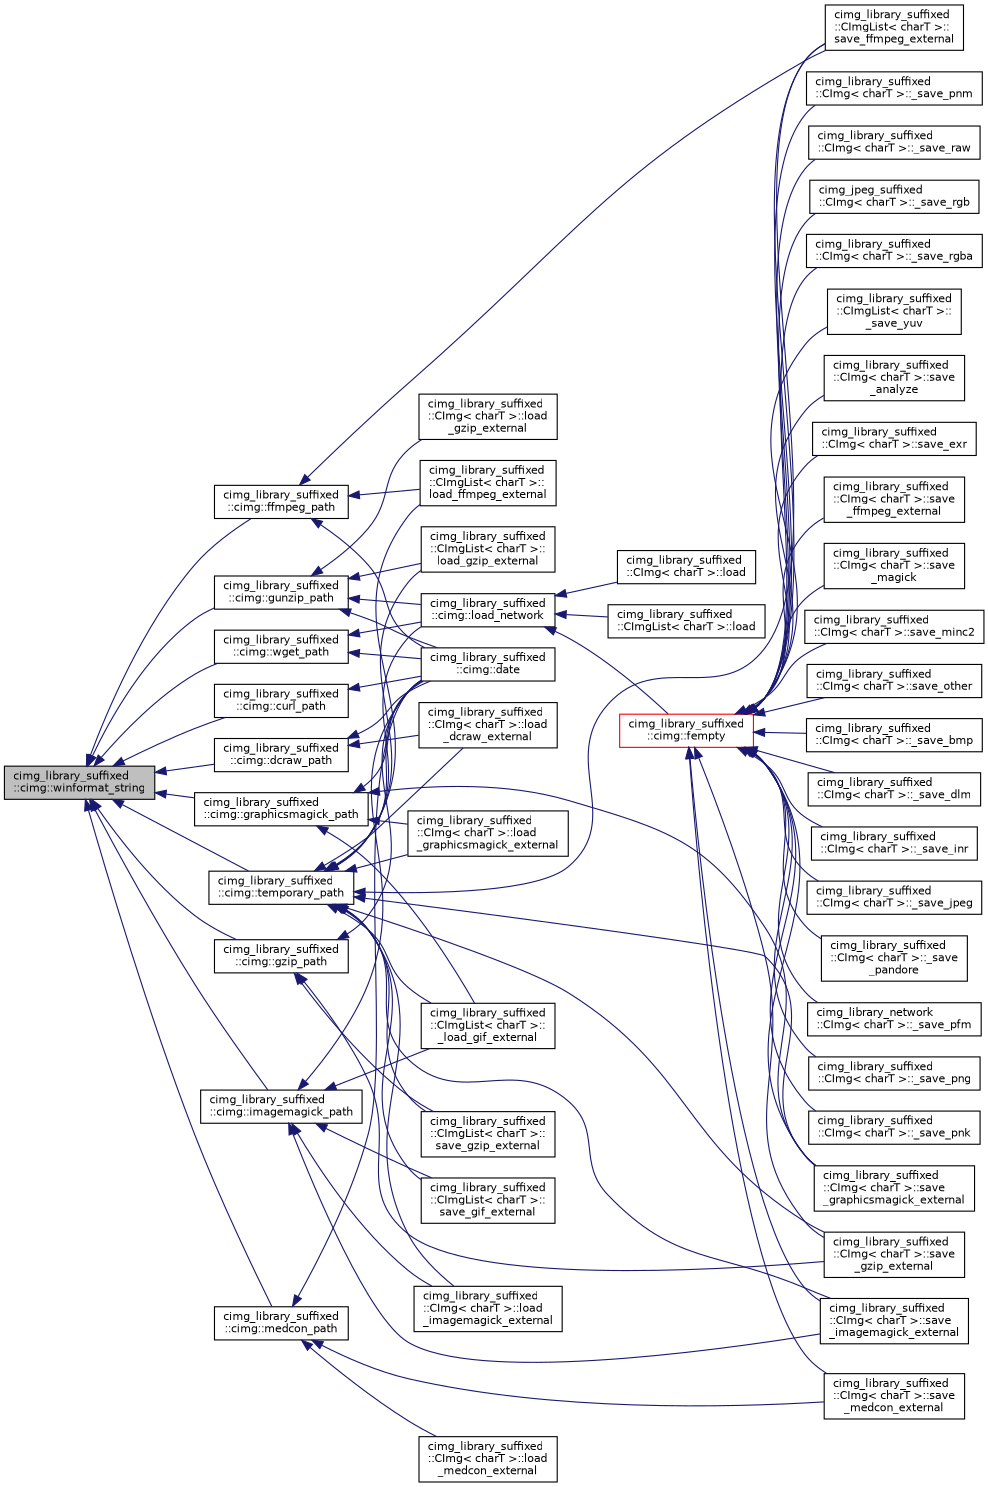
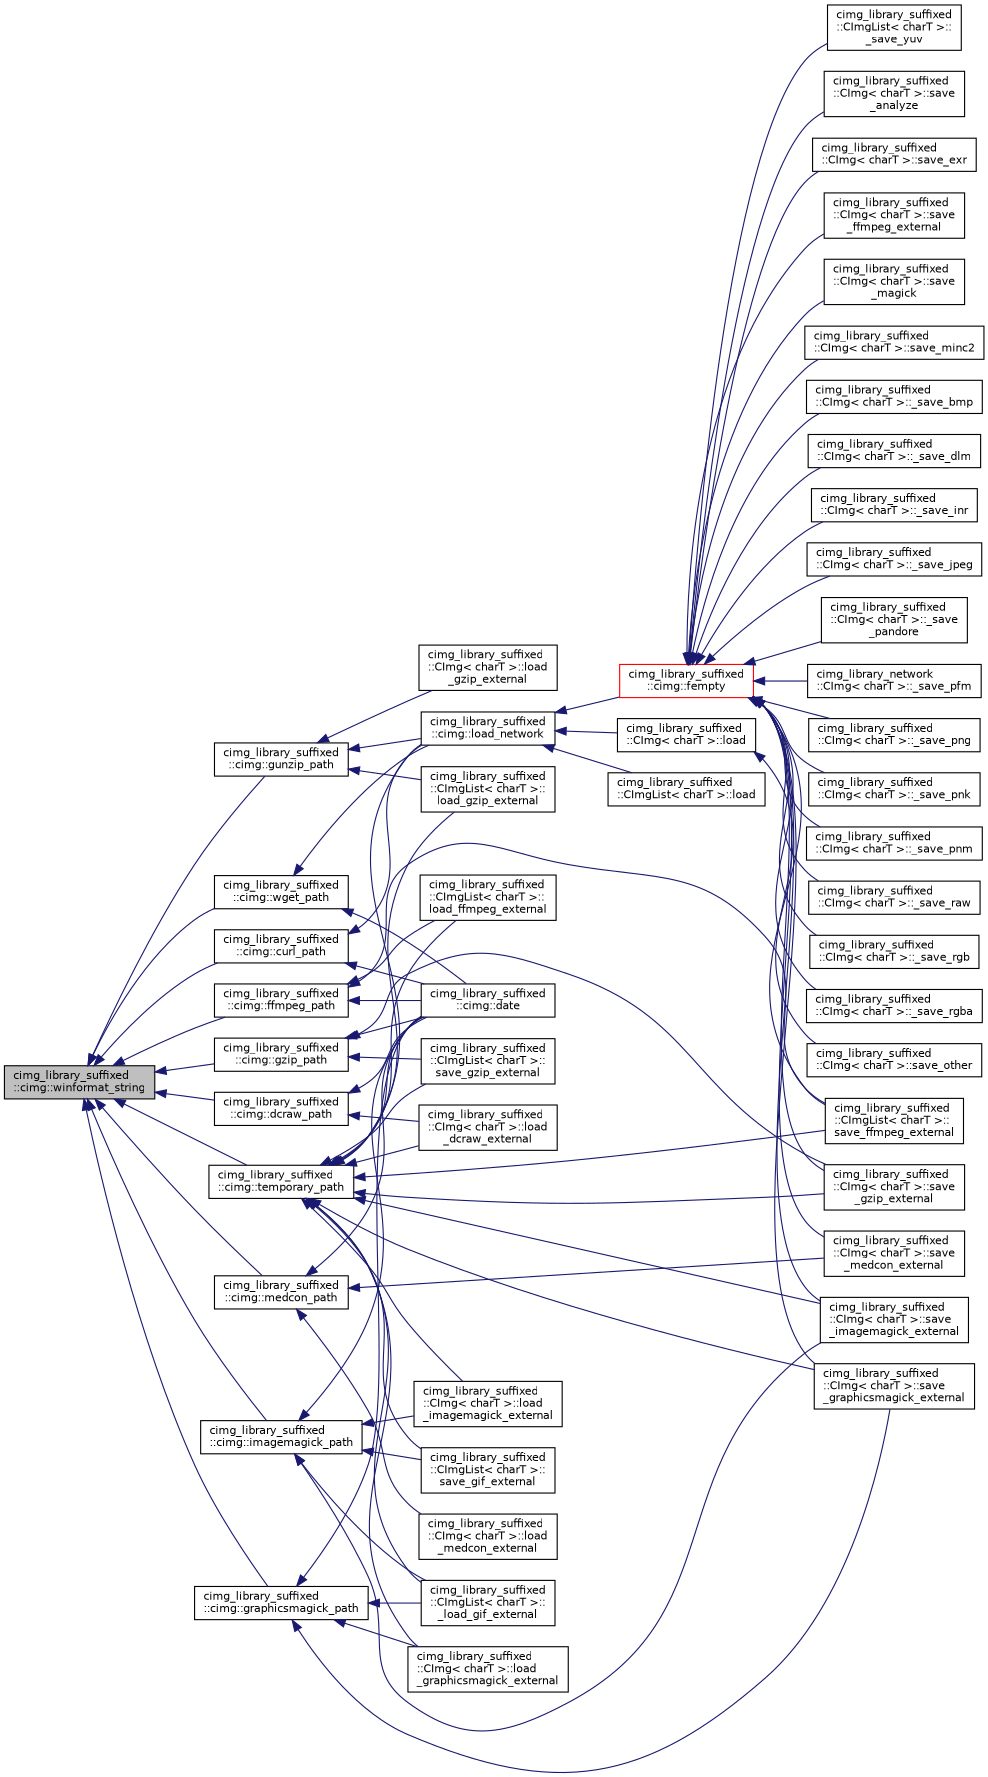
  digraph {
    rankdir=LR
    node [color=black fillcolor=white fontname=Helvetica fontsize=10 shape=record style=filled]
    edge [color=midnightblue dir=back fontname=Helvetica fontsize=10 labelfontname=Helvetica labelfontsize=10 style=solid]
    n1 [fillcolor=grey75 fontcolor=black height=0.2 label="cimg_library_suffixed\l::cimg::winformat_string" width=0.4]
    n2 [height=0.2 label="cimg_library_suffixed\l::cimg::curl_path" width=0.4]
    n3 [height=0.2 label="cimg_library_suffixed\l::cimg::dcraw_path" width=0.4]
    n4 [height=0.2 label="cimg_library_suffixed\l::cimg::ffmpeg_path" width=0.4]
    n5 [height=0.2 label="cimg_library_suffixed\l::cimg::graphicsmagick_path" width=0.4]
    n6 [height=0.2 label="cimg_library_suffixed\l::cimg::gunzip_path" width=0.4]
    n7 [height=0.2 label="cimg_library_suffixed\l::cimg::gzip_path" width=0.4]
    n8 [height=0.2 label="cimg_library_suffixed\l::cimg::imagemagick_path" width=0.4]
    n9 [height=0.2 label="cimg_library_suffixed\l::cimg::medcon_path" width=0.4]
    n10 [height=0.2 label="cimg_library_suffixed\l::cimg::temporary_path" width=0.4]
    n11 [height=0.2 label="cimg_library_suffixed\l::cimg::wget_path" width=0.4]
    n12 [height=0.2 label="cimg_library_suffixed\l::cimg::date" width=0.4]
    n13 [height=0.2 label="cimg_library_suffixed\l::cimg::load_network" width=0.4]
    n14 [height=0.2 label="cimg_library_suffixed\l::CImg\< charT \>::load\l_dcraw_external" width=0.4]
    n15 [height=0.2 label="cimg_library_suffixed\l::CImgList\< charT \>::\lsave_ffmpeg_external" width=0.4]
    n16 [height=0.2 label="cimg_library_suffixed\l::CImgList\< charT \>::\lload_ffmpeg_external" width=0.4]
    n17 [height=0.2 label="cimg_library_suffixed\l::CImg\< charT \>::save\l_graphicsmagick_external" width=0.4]
    n18 [height=0.2 label="cimg_library_suffixed\l::CImgList\< charT \>::\l_load_gif_external" width=0.4]
    n19 [height=0.2 label="cimg_library_suffixed\l::CImg\< charT \>::load\l_graphicsmagick_external" width=0.4]
    n20 [height=0.2 label="cimg_library_suffixed\l::CImg\< charT \>::load\l_gzip_external" width=0.4]
    n21 [height=0.2 label="cimg_library_suffixed\l::CImgList\< charT \>::\lload_gzip_external" width=0.4]
    n22 [height=0.2 label="cimg_library_suffixed\l::CImg\< charT \>::save\l_gzip_external" width=0.4]
    n23 [height=0.2 label="cimg_library_suffixed\l::CImgList\< charT \>::\lsave_gzip_external" width=0.4]
    n24 [height=0.2 label="cimg_library_suffixed\l::CImg\< charT \>::save\l_imagemagick_external" width=0.4]
    n25 [height=0.2 label="cimg_library_suffixed\l::CImg\< charT \>::load\l_imagemagick_external" width=0.4]
    n26 [height=0.2 label="cimg_library_suffixed\l::CImgList\< charT \>::\lsave_gif_external" width=0.4]
    n27 [height=0.2 label="cimg_library_suffixed\l::CImg\< charT \>::save\l_medcon_external" width=0.4]
    n28 [height=0.2 label="cimg_library_suffixed\l::CImg\< charT \>::load\l_medcon_external" width=0.4]
    n29 [color=red height=0.2 label="cimg_library_suffixed\l::cimg::fempty" width=0.4]
    n30 [height=0.2 label="cimg_library_suffixed\l::CImg\< charT \>::load" width=0.4]
    n31 [height=0.2 label="cimg_library_suffixed\l::CImgList\< charT \>::load" width=0.4]
    n32 [height=0.2 label="cimg_library_suffixed\l::CImg\< charT \>::_save_bmp" width=0.4]
    n33 [height=0.2 label="cimg_library_suffixed\l::CImg\< charT \>::_save_dlm" width=0.4]
    n34 [height=0.2 label="cimg_library_suffixed\l::CImg\< charT \>::_save_inr" width=0.4]
    n35 [height=0.2 label="cimg_library_suffixed\l::CImg\< charT \>::_save_jpeg" width=0.4]
    n36 [height=0.2 label="cimg_library_suffixed\l::CImg\< charT \>::_save\l_pandore" width=0.4]
    n37 [height=0.2 label="cimg_library_network\l::CImg\< charT \>::_save_pfm" width=0.4]
    n38 [height=0.2 label="cimg_library_suffixed\l::CImg\< charT \>::_save_png" width=0.4]
    n39 [height=0.2 label="cimg_library_suffixed\l::CImg\< charT \>::_save_pnk" width=0.4]
    n40 [height=0.2 label="cimg_library_suffixed\l::CImg\< charT \>::_save_pnm" width=0.4]
    n41 [height=0.2 label="cimg_library_suffixed\l::CImg\< charT \>::_save_raw" width=0.4]
-   n42 [height=0.2 label="cimg_jpeg_suffixed\l::CImg\< charT \>::_save_rgb" width=0.4]
+   n42 [height=0.2 label="cimg_library_suffixed\l::CImg\< charT \>::_save_rgb" width=0.4]
    n43 [height=0.2 label="cimg_library_suffixed\l::CImg\< charT \>::_save_rgba" width=0.4]
    n44 [height=0.2 label="cimg_library_suffixed\l::CImgList\< charT \>::\l_save_yuv" width=0.4]
    n45 [height=0.2 label="cimg_library_suffixed\l::CImg\< charT \>::save\l_analyze" width=0.4]
    n46 [height=0.2 label="cimg_library_suffixed\l::CImg\< charT \>::save_exr" width=0.4]
    n47 [height=0.2 label="cimg_library_suffixed\l::CImg\< charT \>::save\l_ffmpeg_external" width=0.4]
    n48 [height=0.2 label="cimg_library_suffixed\l::CImg\< charT \>::save\l_magick" width=0.4]
    n49 [height=0.2 label="cimg_library_suffixed\l::CImg\< charT \>::save_minc2" width=0.4]
    n50 [height=0.2 label="cimg_library_suffixed\l::CImg\< charT \>::save_other" width=0.4]
    n1 -> n2
    n1 -> n3
    n1 -> n4
    n1 -> n5
    n1 -> n6
    n1 -> n7
    n1 -> n8
    n1 -> n9
    n1 -> n10
    n1 -> n11
    n2 -> n12
+   n2 -> n13
    n3 -> n12
    n3 -> n14
    n4 -> n12
    n4 -> n15
    n4 -> n16
    n5 -> n12
    n5 -> n17
    n5 -> n18
    n5 -> n19
-   n6 -> n12
    n6 -> n13
    n6 -> n20
    n6 -> n21
    n7 -> n12
    n7 -> n22
    n7 -> n23
    n8 -> n12
    n8 -> n18
    n8 -> n24
    n8 -> n25
    n8 -> n26
    n9 -> n12
    n9 -> n27
    n9 -> n28
    n10 -> n12
    n10 -> n13
    n10 -> n14
    n10 -> n15
    n10 -> n16
    n10 -> n17
    n10 -> n18
    n10 -> n19
    n10 -> n21
    n10 -> n22
    n10 -> n23
    n10 -> n24
    n10 -> n25
    n10 -> n26
    n11 -> n12
    n11 -> n13
    n13 -> n29
    n13 -> n30
    n13 -> n31
    n29 -> n15
    n29 -> n17
    n29 -> n22
    n29 -> n24
    n29 -> n27
    n29 -> n32
    n29 -> n33
    n29 -> n34
    n29 -> n35
    n29 -> n36
    n29 -> n37
    n29 -> n38
    n29 -> n39
    n29 -> n40
    n29 -> n41
    n29 -> n42
    n29 -> n43
    n29 -> n44
    n29 -> n45
    n29 -> n46
    n29 -> n47
    n29 -> n48
    n29 -> n49
-   n29 -> n50
+   n30 -> n50
  }
